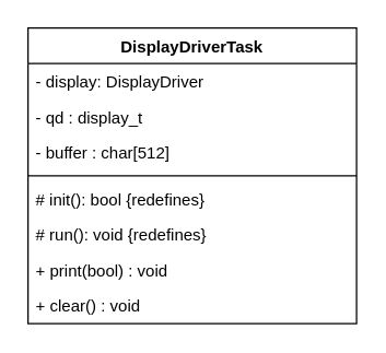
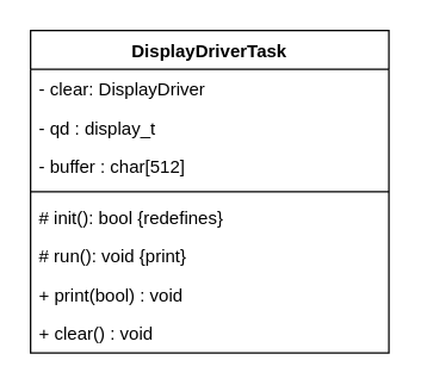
  <mxCell id="0" />
  <mxCell id="1" parent="0" />
  <mxCell id="2" value="DisplayDriverTask" style="swimlane;fontStyle=1;align=center;verticalAlign=top;childLayout=stackLayout;horizontal=1;startSize=26;horizontalStack=0;resizeParent=1;resizeParentMax=0;resizeLast=0;collapsible=1;marginBottom=0;" vertex="1" parent="1"><mxGeometry x="20" y="20" width="240" height="216" as="geometry"><mxRectangle x="80" y="80" width="110" height="26" as="alternateBounds" /></mxGeometry></mxCell>
- <mxCell id="3" value="- display: DisplayDriver" style="text;strokeColor=none;fillColor=none;align=left;verticalAlign=top;spacingLeft=4;spacingRight=4;overflow=hidden;rotatable=0;points=[[0,0.5],[1,0.5]];portConstraint=eastwest;" vertex="1" parent="2"><mxGeometry y="26" width="240" height="26" as="geometry" /></mxCell>
+ <mxCell id="3" value="- clear: DisplayDriver" style="text;strokeColor=none;fillColor=none;align=left;verticalAlign=top;spacingLeft=4;spacingRight=4;overflow=hidden;rotatable=0;points=[[0,0.5],[1,0.5]];portConstraint=eastwest;" vertex="1" parent="2"><mxGeometry y="26" width="240" height="26" as="geometry" /></mxCell>
  <mxCell id="4" value="- qd : display_t" style="text;strokeColor=none;fillColor=none;align=left;verticalAlign=top;spacingLeft=4;spacingRight=4;overflow=hidden;rotatable=0;points=[[0,0.5],[1,0.5]];portConstraint=eastwest;" vertex="1" parent="2"><mxGeometry y="52" width="240" height="26" as="geometry" /></mxCell>
  <mxCell id="5" value="- buffer : char[512]" style="text;strokeColor=none;fillColor=none;align=left;verticalAlign=top;spacingLeft=4;spacingRight=4;overflow=hidden;rotatable=0;points=[[0,0.5],[1,0.5]];portConstraint=eastwest;" vertex="1" parent="2"><mxGeometry y="78" width="240" height="26" as="geometry" /></mxCell>
  <mxCell id="6" value="" style="line;strokeWidth=1;fillColor=none;align=left;verticalAlign=middle;spacingTop=-1;spacingLeft=3;spacingRight=3;rotatable=0;labelPosition=right;points=[];portConstraint=eastwest;" vertex="1" parent="2"><mxGeometry y="104" width="240" height="8" as="geometry" /></mxCell>
  <mxCell id="7" value="# init(): bool {redefines}" style="text;strokeColor=none;fillColor=none;align=left;verticalAlign=top;spacingLeft=4;spacingRight=4;overflow=hidden;rotatable=0;points=[[0,0.5],[1,0.5]];portConstraint=eastwest;" vertex="1" parent="2"><mxGeometry y="112" width="240" height="26" as="geometry" /></mxCell>
- <mxCell id="8" value="# run(): void {redefines}" style="text;strokeColor=none;fillColor=none;align=left;verticalAlign=top;spacingLeft=4;spacingRight=4;overflow=hidden;rotatable=0;points=[[0,0.5],[1,0.5]];portConstraint=eastwest;" vertex="1" parent="2"><mxGeometry y="138" width="240" height="26" as="geometry" /></mxCell>
+ <mxCell id="8" value="# run(): void {print}" style="text;strokeColor=none;fillColor=none;align=left;verticalAlign=top;spacingLeft=4;spacingRight=4;overflow=hidden;rotatable=0;points=[[0,0.5],[1,0.5]];portConstraint=eastwest;" vertex="1" parent="2"><mxGeometry y="138" width="240" height="26" as="geometry" /></mxCell>
  <mxCell id="9" value="+ print(bool) : void" style="text;strokeColor=none;fillColor=none;align=left;verticalAlign=top;spacingLeft=4;spacingRight=4;overflow=hidden;rotatable=0;points=[[0,0.5],[1,0.5]];portConstraint=eastwest;" vertex="1" parent="2"><mxGeometry y="164" width="240" height="26" as="geometry" /></mxCell>
  <mxCell id="10" value="+ clear() : void" style="text;strokeColor=none;fillColor=none;align=left;verticalAlign=top;spacingLeft=4;spacingRight=4;overflow=hidden;rotatable=0;points=[[0,0.5],[1,0.5]];portConstraint=eastwest;" vertex="1" parent="2"><mxGeometry y="190" width="240" height="26" as="geometry" /></mxCell>
